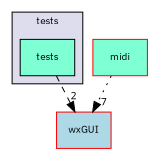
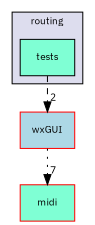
  digraph {
    compound=true
    fontname="IBM Plex Sans"
    node [fillcolor=aquamarine fontname="IBM Plex Sans" fontsize=10 shape=box style=filled color=red]
    edge [fontname="IBM Plex Sans" labeldistance=1.5 labelfontname=Sans labelfontsize=10]
    n1 [label=tests pencolor=black color=""]
    n2 [fillcolor=lightblue label=wxGUI]
    n3 [label=midi]
    subgraph cluster_1 {
      bgcolor="#ddddee"
      fontsize=10
-     label=tests
+     label=routing
      pencolor=black
      n1
    }
    n1 -> n2 [headlabel=2 style=dashed]
-   n3 -> n2 [headlabel=7 style=dotted]
+   n2 -> n3 [headlabel=7 style=dotted]
  }
